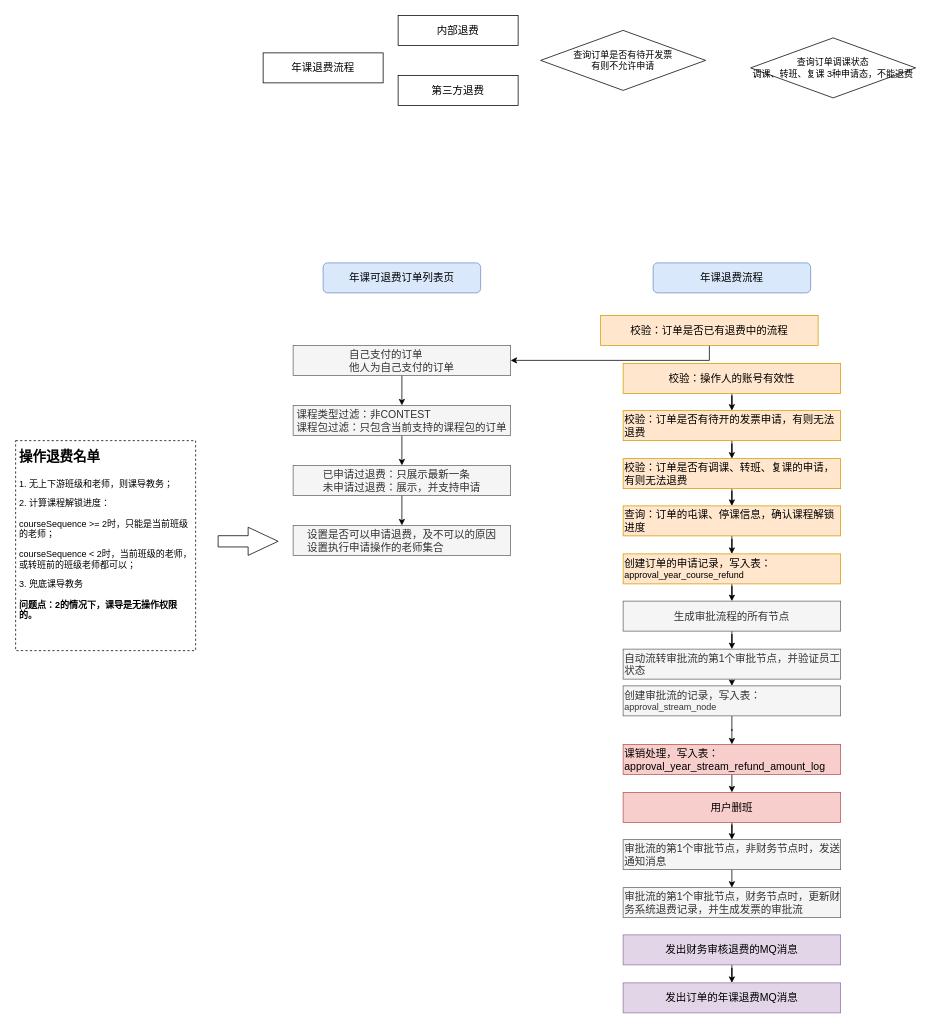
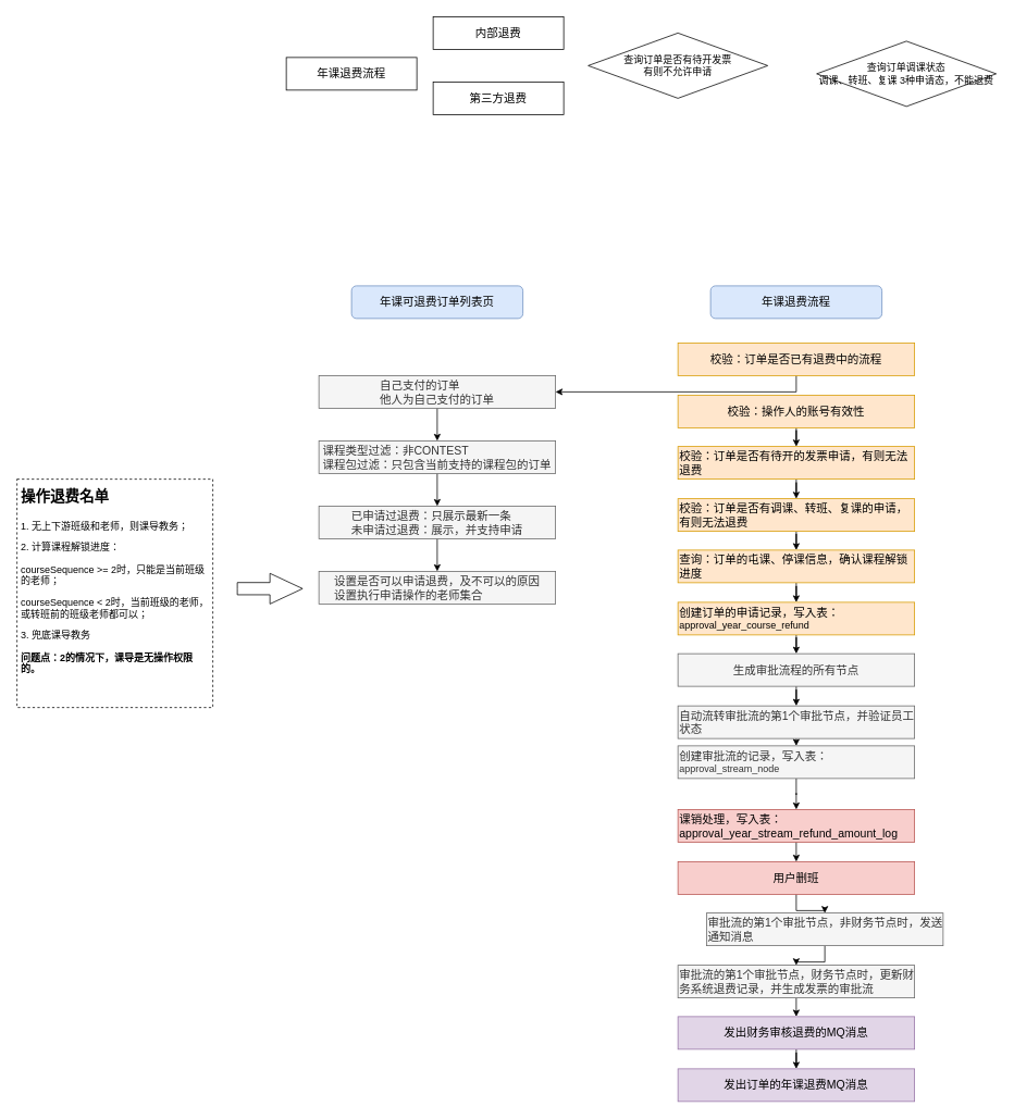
  <mxCell id="0" />
  <mxCell id="1" parent="0" />
  <mxCell id="2" value="&lt;font style=&quot;font-size: 14px;&quot;&gt;年课退费流程&lt;/font&gt;" style="rounded=0;whiteSpace=wrap;html=1;" vertex="1" parent="1"><mxGeometry y="70" width="160" height="40" as="geometry" x="350" /></mxCell>
  <mxCell id="3" value="&lt;font style=&quot;font-size: 14px;&quot;&gt;内部退费&lt;/font&gt;" style="rounded=0;whiteSpace=wrap;html=1;" vertex="1" parent="1"><mxGeometry x="530" y="20" width="160" height="40" as="geometry" /></mxCell>
  <mxCell id="4" value="&lt;font style=&quot;font-size: 14px;&quot;&gt;第三方退费&lt;/font&gt;" style="rounded=0;whiteSpace=wrap;html=1;" vertex="1" parent="1"><mxGeometry x="530" y="100" width="160" height="40" as="geometry" /></mxCell>
  <mxCell id="5" value="查询订单调课状态&lt;br&gt;调课、转班、复课 3种申请态，不能退费" style="rhombus;whiteSpace=wrap;html=1;" vertex="1" parent="1"><mxGeometry x="1000" y="50" width="220" height="80" as="geometry" /></mxCell>
  <mxCell id="6" value="查询订单是否有待开发票&lt;br&gt;有则不允许申请" style="rhombus;whiteSpace=wrap;html=1;" vertex="1" parent="1"><mxGeometry x="720" y="40" width="220" height="80" as="geometry" /></mxCell>
  <mxCell id="7" value="&lt;font style=&quot;font-size: 14px;&quot;&gt;年课可退费订单列表页&lt;/font&gt;" style="rounded=1;whiteSpace=wrap;html=1;fillColor=#dae8fc;strokeColor=#6c8ebf;" vertex="1" parent="1"><mxGeometry x="430" y="350" width="210" height="40" as="geometry" /></mxCell>
  <mxCell id="8" value="&lt;font style=&quot;font-size: 14px;&quot;&gt;年课退费流程&lt;/font&gt;" style="rounded=1;whiteSpace=wrap;html=1;fillColor=#dae8fc;strokeColor=#6c8ebf;" vertex="1" parent="1"><mxGeometry x="870" y="350" width="210" height="40" as="geometry" /></mxCell>
  <mxCell id="9" style="edgeStyle=orthogonalEdgeStyle;rounded=0;orthogonalLoop=1;jettySize=auto;html=1;exitX=0.5;exitY=1;exitDx=0;exitDy=0;" edge="1" parent="1" source="10" target="12"><mxGeometry relative="1" as="geometry" /></mxCell>
  <mxCell id="10" value="&lt;div style=&quot;text-align: left; font-size: 14px;&quot;&gt;&lt;span style=&quot;font-size: 14px; background-color: initial;&quot;&gt;自己支付的订单&lt;/span&gt;&lt;/div&gt;&lt;font style=&quot;font-size: 14px;&quot;&gt;&lt;div style=&quot;text-align: left; font-size: 14px;&quot;&gt;&lt;span style=&quot;background-color: initial; font-size: 14px;&quot;&gt;他人为自己支付的订单&lt;/span&gt;&lt;/div&gt;&lt;/font&gt;" style="rounded=0;whiteSpace=wrap;html=1;fillColor=#f5f5f5;fontColor=#333333;strokeColor=#666666;fontSize=14;" vertex="1" parent="1"><mxGeometry x="390" y="460" width="290" height="40" as="geometry" /></mxCell>
  <mxCell id="11" style="edgeStyle=orthogonalEdgeStyle;rounded=0;orthogonalLoop=1;jettySize=auto;html=1;exitX=0.5;exitY=1;exitDx=0;exitDy=0;entryX=0.5;entryY=0;entryDx=0;entryDy=0;" edge="1" parent="1" source="12" target="14"><mxGeometry relative="1" as="geometry" /></mxCell>
  <mxCell id="12" value="&lt;div style=&quot;text-align: left; font-size: 14px;&quot;&gt;&lt;span style=&quot;font-size: 14px;&quot;&gt;课程类型过滤：非CONTEST&lt;/span&gt;&lt;/div&gt;&lt;div style=&quot;text-align: left; font-size: 14px;&quot;&gt;&lt;span style=&quot;font-size: 14px;&quot;&gt;课程包过滤：只包含当前支持的课程包的订单&lt;/span&gt;&lt;/div&gt;" style="rounded=0;whiteSpace=wrap;html=1;fillColor=#f5f5f5;fontColor=#333333;strokeColor=#666666;fontSize=14;" vertex="1" parent="1"><mxGeometry x="390" y="540" width="290" height="40" as="geometry" /></mxCell>
  <mxCell id="13" style="edgeStyle=orthogonalEdgeStyle;rounded=0;orthogonalLoop=1;jettySize=auto;html=1;exitX=0.5;exitY=1;exitDx=0;exitDy=0;entryX=0.5;entryY=0;entryDx=0;entryDy=0;" edge="1" parent="1" source="14" target="15"><mxGeometry relative="1" as="geometry" /></mxCell>
  <mxCell id="14" value="&lt;div style=&quot;text-align: left; font-size: 14px;&quot;&gt;&lt;span style=&quot;font-size: 14px;&quot;&gt;已申请过退费：只展示最新一条&lt;/span&gt;&lt;/div&gt;&lt;div style=&quot;text-align: left; font-size: 14px;&quot;&gt;&lt;span style=&quot;font-size: 14px;&quot;&gt;未申请过退费：展示，并支持申请&lt;/span&gt;&lt;/div&gt;" style="rounded=0;whiteSpace=wrap;html=1;fillColor=#f5f5f5;fontColor=#333333;strokeColor=#666666;fontSize=14;" vertex="1" parent="1"><mxGeometry x="390" y="620" width="290" height="40" as="geometry" /></mxCell>
  <mxCell id="15" value="&lt;div style=&quot;text-align: left; font-size: 14px;&quot;&gt;设置是否可以申请退费，及不可以的原因&lt;br style=&quot;font-size: 14px;&quot;&gt;设置执行申请操作的老师集合&lt;/div&gt;" style="rounded=0;whiteSpace=wrap;html=1;fillColor=#f5f5f5;fontColor=#333333;strokeColor=#666666;fontSize=14;" vertex="1" parent="1"><mxGeometry x="390" y="700" width="290" height="40" as="geometry" /></mxCell>
  <mxCell id="16" style="edgeStyle=orthogonalEdgeStyle;rounded=0;orthogonalLoop=1;jettySize=auto;html=1;exitX=0.5;exitY=1;exitDx=0;exitDy=0;" edge="1" parent="1" source="17" target="10"><mxGeometry relative="1" as="geometry" /></mxCell>
- <mxCell id="17" value="&lt;div style=&quot;&quot;&gt;&lt;span style=&quot;font-size: 14px;&quot;&gt;校验：订单是否已有退费中的流程&lt;/span&gt;&lt;/div&gt;" style="rounded=0;whiteSpace=wrap;html=1;fillColor=#ffe6cc;strokeColor=#d79b00;align=center;" vertex="1" parent="1"><mxGeometry x="800" y="420" width="290" height="40" as="geometry" /></mxCell>
+ <mxCell id="17" value="&lt;div style=&quot;&quot;&gt;&lt;span style=&quot;font-size: 14px;&quot;&gt;校验：订单是否已有退费中的流程&lt;/span&gt;&lt;/div&gt;" style="rounded=0;whiteSpace=wrap;html=1;fillColor=#ffe6cc;strokeColor=#d79b00;align=center;" vertex="1" parent="1"><mxGeometry x="830" y="420" width="290" height="40" as="geometry" /></mxCell>
  <mxCell id="18" style="edgeStyle=orthogonalEdgeStyle;rounded=0;orthogonalLoop=1;jettySize=auto;html=1;exitX=0.5;exitY=1;exitDx=0;exitDy=0;" edge="1" parent="1" source="19" target="21"><mxGeometry relative="1" as="geometry" /></mxCell>
  <mxCell id="19" value="&lt;div style=&quot;&quot;&gt;&lt;span style=&quot;font-size: 14px;&quot;&gt;校验：操作人的账号有效性&lt;/span&gt;&lt;/div&gt;" style="rounded=0;whiteSpace=wrap;html=1;fillColor=#ffe6cc;strokeColor=#d79b00;align=center;" vertex="1" parent="1"><mxGeometry x="830" y="484" width="290" height="40" as="geometry" /></mxCell>
  <mxCell id="20" style="edgeStyle=orthogonalEdgeStyle;rounded=0;orthogonalLoop=1;jettySize=auto;html=1;exitX=0.5;exitY=1;exitDx=0;exitDy=0;" edge="1" parent="1" source="21" target="23"><mxGeometry relative="1" as="geometry" /></mxCell>
  <mxCell id="21" value="&lt;div style=&quot;&quot;&gt;&lt;span style=&quot;font-size: 14px;&quot;&gt;校验：订单是否有待开的发票申请，有则无法退费&lt;/span&gt;&lt;/div&gt;" style="rounded=0;whiteSpace=wrap;html=1;fillColor=#ffe6cc;strokeColor=#d79b00;align=left;" vertex="1" parent="1"><mxGeometry x="830" y="547" width="290" height="40" as="geometry" /></mxCell>
  <mxCell id="22" style="edgeStyle=orthogonalEdgeStyle;rounded=0;orthogonalLoop=1;jettySize=auto;html=1;exitX=0.5;exitY=1;exitDx=0;exitDy=0;" edge="1" parent="1" source="23" target="25"><mxGeometry relative="1" as="geometry" /></mxCell>
  <mxCell id="23" value="&lt;div style=&quot;&quot;&gt;&lt;span style=&quot;font-size: 14px;&quot;&gt;校验：订单是否有调课、转班、复课的申请，有则无法退费&lt;/span&gt;&lt;/div&gt;" style="rounded=0;whiteSpace=wrap;html=1;fillColor=#ffe6cc;strokeColor=#d79b00;align=left;" vertex="1" parent="1"><mxGeometry x="830" y="611" width="290" height="40" as="geometry" /></mxCell>
  <mxCell id="24" style="edgeStyle=orthogonalEdgeStyle;rounded=0;orthogonalLoop=1;jettySize=auto;html=1;exitX=0.5;exitY=1;exitDx=0;exitDy=0;" edge="1" parent="1" source="25" target="27"><mxGeometry relative="1" as="geometry" /></mxCell>
  <mxCell id="25" value="&lt;div style=&quot;&quot;&gt;&lt;span style=&quot;font-size: 14px;&quot;&gt;查询：订单的屯课、停课信息，确认课程解锁进度&lt;/span&gt;&lt;/div&gt;" style="rounded=0;whiteSpace=wrap;html=1;fillColor=#ffe6cc;strokeColor=#d79b00;align=left;" vertex="1" parent="1"><mxGeometry x="830" y="674" width="290" height="40" as="geometry" /></mxCell>
  <mxCell id="26" style="edgeStyle=orthogonalEdgeStyle;rounded=0;orthogonalLoop=1;jettySize=auto;html=1;exitX=0.5;exitY=1;exitDx=0;exitDy=0;" edge="1" parent="1" source="27" target="29"><mxGeometry relative="1" as="geometry" /></mxCell>
  <mxCell id="27" value="&lt;div style=&quot;&quot;&gt;&lt;span style=&quot;font-size: 14px;&quot;&gt;创建订单的申请记录，写入表：&lt;/span&gt;&lt;/div&gt;approval_year_course_refund" style="rounded=0;whiteSpace=wrap;html=1;fillColor=#ffe6cc;strokeColor=#d79b00;align=left;" vertex="1" parent="1"><mxGeometry x="830" y="738" width="290" height="40" as="geometry" /></mxCell>
  <mxCell id="28" style="edgeStyle=orthogonalEdgeStyle;rounded=0;orthogonalLoop=1;jettySize=auto;html=1;exitX=0.5;exitY=1;exitDx=0;exitDy=0;" edge="1" parent="1" source="29" target="33"><mxGeometry relative="1" as="geometry" /></mxCell>
  <mxCell id="29" value="&lt;span style=&quot;font-size: 14px;&quot;&gt;生成审批流程的所有节点&lt;/span&gt;&lt;div style=&quot;&quot;&gt;&lt;/div&gt;" style="rounded=0;whiteSpace=wrap;html=1;fillColor=#f5f5f5;fontColor=#333333;strokeColor=#666666;align=center;" vertex="1" parent="1"><mxGeometry x="830" y="801" width="290" height="40" as="geometry" /></mxCell>
  <mxCell id="30" style="edgeStyle=orthogonalEdgeStyle;rounded=0;orthogonalLoop=1;jettySize=auto;html=1;exitX=0.5;exitY=1;exitDx=0;exitDy=0;" edge="1" parent="1" source="31" target="35"><mxGeometry relative="1" as="geometry" /></mxCell>
  <mxCell id="31" value="&lt;div style=&quot;&quot;&gt;&lt;span style=&quot;font-size: 14px;&quot;&gt;创建审批流的记录，写入表：&lt;/span&gt;&lt;/div&gt;approval_stream_node" style="rounded=0;whiteSpace=wrap;html=1;fillColor=#f5f5f5;fontColor=#333333;strokeColor=#666666;align=left;" vertex="1" parent="1"><mxGeometry x="830" y="914" width="290" height="40" as="geometry" /></mxCell>
  <mxCell id="32" style="edgeStyle=orthogonalEdgeStyle;rounded=0;orthogonalLoop=1;jettySize=auto;html=1;exitX=0.5;exitY=1;exitDx=0;exitDy=0;entryX=0.5;entryY=0;entryDx=0;entryDy=0;" edge="1" parent="1" source="33" target="31"><mxGeometry relative="1" as="geometry" /></mxCell>
  <mxCell id="33" value="&lt;span style=&quot;font-size: 14px;&quot;&gt;自动流转审批流的第1个审批节点，并验证员工状态&lt;/span&gt;&lt;div style=&quot;&quot;&gt;&lt;/div&gt;" style="rounded=0;whiteSpace=wrap;html=1;fillColor=#f5f5f5;fontColor=#333333;strokeColor=#666666;align=left;" vertex="1" parent="1"><mxGeometry x="830" y="865" width="290" height="40" as="geometry" /></mxCell>
  <mxCell id="34" style="edgeStyle=orthogonalEdgeStyle;rounded=0;orthogonalLoop=1;jettySize=auto;html=1;exitX=0.5;exitY=1;exitDx=0;exitDy=0;entryX=0.5;entryY=0;entryDx=0;entryDy=0;" edge="1" parent="1" source="35" target="37"><mxGeometry relative="1" as="geometry" /></mxCell>
  <mxCell id="35" value="&lt;font style=&quot;font-size: 14px;&quot;&gt;课销处理，写入表：approval_year_stream_refund_amount_log&lt;/font&gt;&lt;br&gt;&lt;div style=&quot;&quot;&gt;&lt;/div&gt;" style="rounded=0;whiteSpace=wrap;html=1;fillColor=#f8cecc;strokeColor=#b85450;align=left;" vertex="1" parent="1"><mxGeometry x="830" y="992" width="290" height="40" as="geometry" /></mxCell>
  <mxCell id="36" style="edgeStyle=orthogonalEdgeStyle;rounded=0;orthogonalLoop=1;jettySize=auto;html=1;exitX=0.5;exitY=1;exitDx=0;exitDy=0;" edge="1" parent="1" source="37" target="39"><mxGeometry relative="1" as="geometry" /></mxCell>
  <mxCell id="37" value="&lt;font style=&quot;font-size: 14px;&quot;&gt;用户删班&lt;/font&gt;&lt;br&gt;&lt;div style=&quot;&quot;&gt;&lt;/div&gt;" style="rounded=0;whiteSpace=wrap;html=1;fillColor=#f8cecc;strokeColor=#b85450;align=center;" vertex="1" parent="1"><mxGeometry x="830" y="1056" width="290" height="40" as="geometry" /></mxCell>
  <mxCell id="38" style="edgeStyle=orthogonalEdgeStyle;rounded=0;orthogonalLoop=1;jettySize=auto;html=1;exitX=0.5;exitY=1;exitDx=0;exitDy=0;entryX=0.5;entryY=0;entryDx=0;entryDy=0;" edge="1" parent="1" source="39" target="41"><mxGeometry relative="1" as="geometry" /></mxCell>
- <mxCell id="39" value="&lt;span style=&quot;font-size: 14px;&quot;&gt;审批流的第1个审批节点，非财务节点时，发送通知消息&lt;/span&gt;&lt;div style=&quot;&quot;&gt;&lt;/div&gt;" style="rounded=0;whiteSpace=wrap;html=1;fillColor=#f5f5f5;fontColor=#333333;strokeColor=#666666;align=left;" vertex="1" parent="1"><mxGeometry x="830" y="1119" width="290" height="40" as="geometry" /></mxCell>
+ <mxCell id="39" value="&lt;span style=&quot;font-size: 14px;&quot;&gt;审批流的第1个审批节点，非财务节点时，发送通知消息&lt;/span&gt;&lt;div style=&quot;&quot;&gt;&lt;/div&gt;" style="rounded=0;whiteSpace=wrap;html=1;fillColor=#f5f5f5;fontColor=#333333;strokeColor=#666666;align=left;" vertex="1" parent="1"><mxGeometry x="865" y="1119" width="290" height="40" as="geometry" /></mxCell>
+ <mxCell id="40" style="edgeStyle=orthogonalEdgeStyle;rounded=0;orthogonalLoop=1;jettySize=auto;html=1;exitX=0.5;exitY=1;exitDx=0;exitDy=0;entryX=0.5;entryY=0;entryDx=0;entryDy=0;" edge="1" parent="1" source="41" target="43"><mxGeometry relative="1" as="geometry" /></mxCell>
  <mxCell id="41" value="&lt;span style=&quot;font-size: 14px;&quot;&gt;审批流的第1个审批节点，财务节点时，更新财务系统退费记录，并生成发票的审批流&lt;/span&gt;&lt;div style=&quot;&quot;&gt;&lt;/div&gt;" style="rounded=0;whiteSpace=wrap;html=1;fillColor=#f5f5f5;fontColor=#333333;strokeColor=#666666;align=left;" vertex="1" parent="1"><mxGeometry x="830" y="1183" width="290" height="40" as="geometry" /></mxCell>
  <mxCell id="42" style="edgeStyle=orthogonalEdgeStyle;rounded=0;orthogonalLoop=1;jettySize=auto;html=1;exitX=0.5;exitY=1;exitDx=0;exitDy=0;" edge="1" parent="1" source="43" target="44"><mxGeometry relative="1" as="geometry" /></mxCell>
  <mxCell id="43" value="&lt;span style=&quot;font-size: 14px;&quot;&gt;发出财务审核退费的MQ消息&lt;/span&gt;&lt;div style=&quot;&quot;&gt;&lt;/div&gt;" style="rounded=0;whiteSpace=wrap;html=1;fillColor=#e1d5e7;strokeColor=#9673a6;align=center;" vertex="1" parent="1"><mxGeometry x="830" y="1246" width="290" height="40" as="geometry" /></mxCell>
  <mxCell id="44" value="&lt;span style=&quot;font-size: 14px;&quot;&gt;发出订单的年课退费MQ消息&lt;/span&gt;&lt;div style=&quot;&quot;&gt;&lt;/div&gt;" style="rounded=0;whiteSpace=wrap;html=1;fillColor=#e1d5e7;strokeColor=#9673a6;align=center;" vertex="1" parent="1"><mxGeometry x="830" y="1310" width="290" height="40" as="geometry" /></mxCell>
  <mxCell id="45" value="&lt;h1&gt;&lt;font style=&quot;font-size: 18px;&quot;&gt;操作退费名单&lt;/font&gt;&lt;/h1&gt;&lt;p&gt;1. 无上下游班级和老师，则课导教务；&lt;/p&gt;&lt;p&gt;2. 计算课程解锁进度：&lt;/p&gt;&lt;p&gt;courseSequence &amp;gt;= 2时，只能是当前班级的老师；&lt;/p&gt;&lt;p&gt;courseSequence &amp;lt; 2时，当前班级的老师，或转班前的班级老师都可以；&lt;br&gt;&lt;/p&gt;&lt;p&gt;3. 兜底课导教务&lt;/p&gt;&lt;p&gt;&lt;b&gt;问题点：2的情况下，课导是无操作权限的。&lt;/b&gt;&lt;/p&gt;&lt;p&gt;&lt;br&gt;&lt;/p&gt;" style="text;html=1;strokeColor=default;fillColor=none;spacing=5;spacingTop=-20;whiteSpace=wrap;overflow=hidden;rounded=0;dashed=1;" vertex="1" parent="1"><mxGeometry x="20" y="587" width="240" height="280" as="geometry" /></mxCell>
  <mxCell id="46" value="" style="html=1;shadow=0;dashed=0;align=center;verticalAlign=middle;shape=mxgraph.arrows2.arrow;dy=0.6;dx=40;notch=0;" vertex="1" parent="1"><mxGeometry x="290" y="702.5" width="80" height="37.5" as="geometry" /></mxCell>
